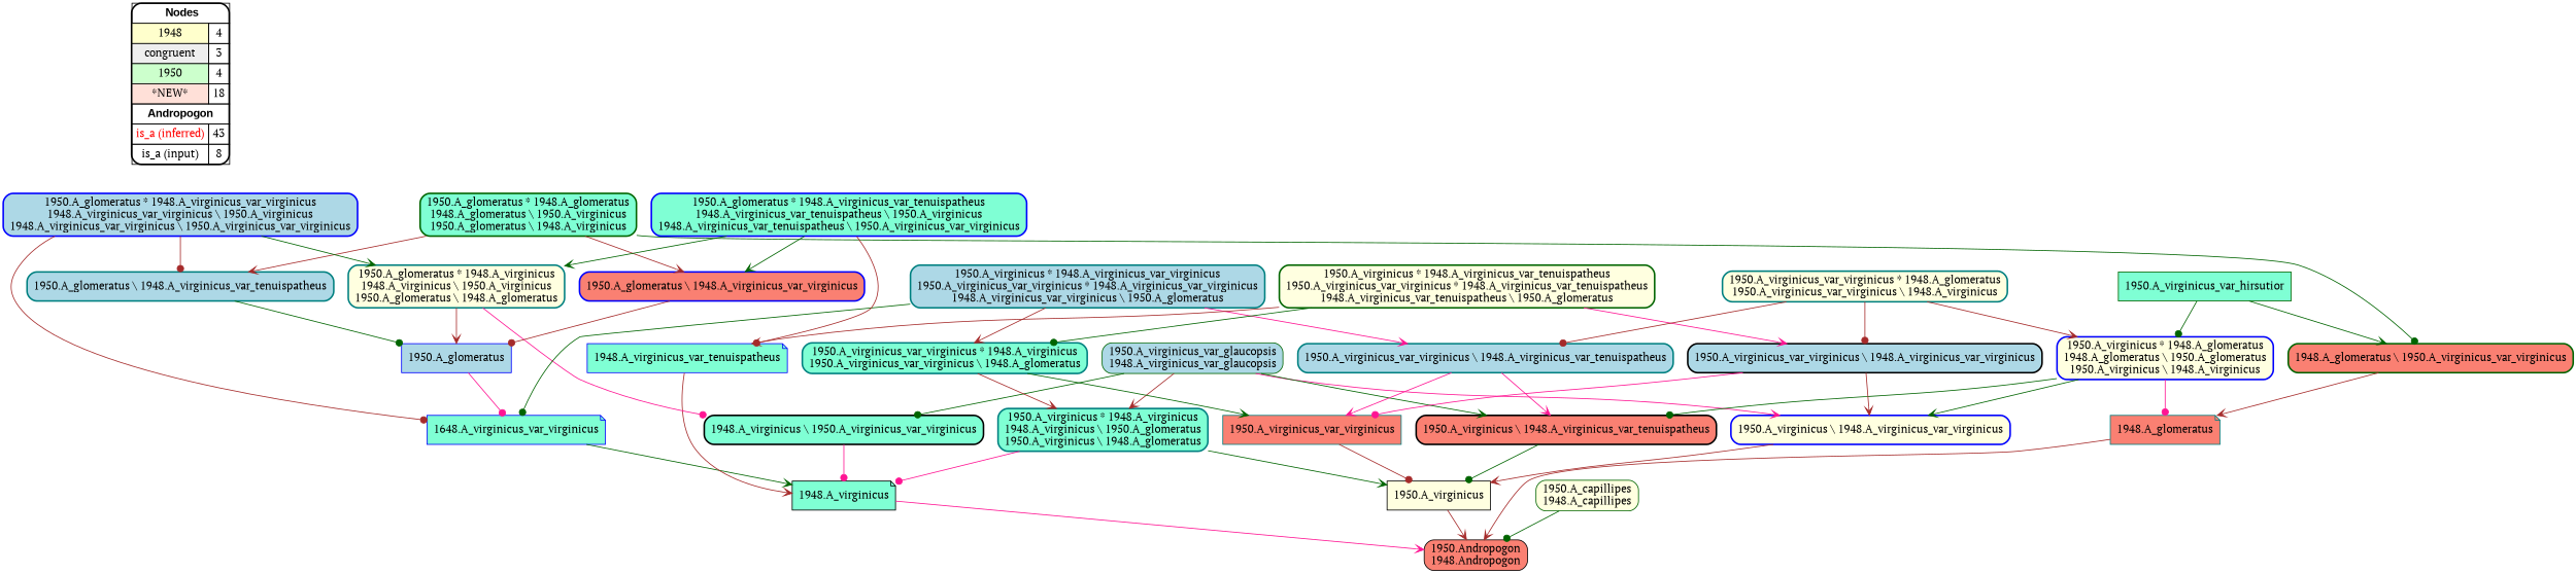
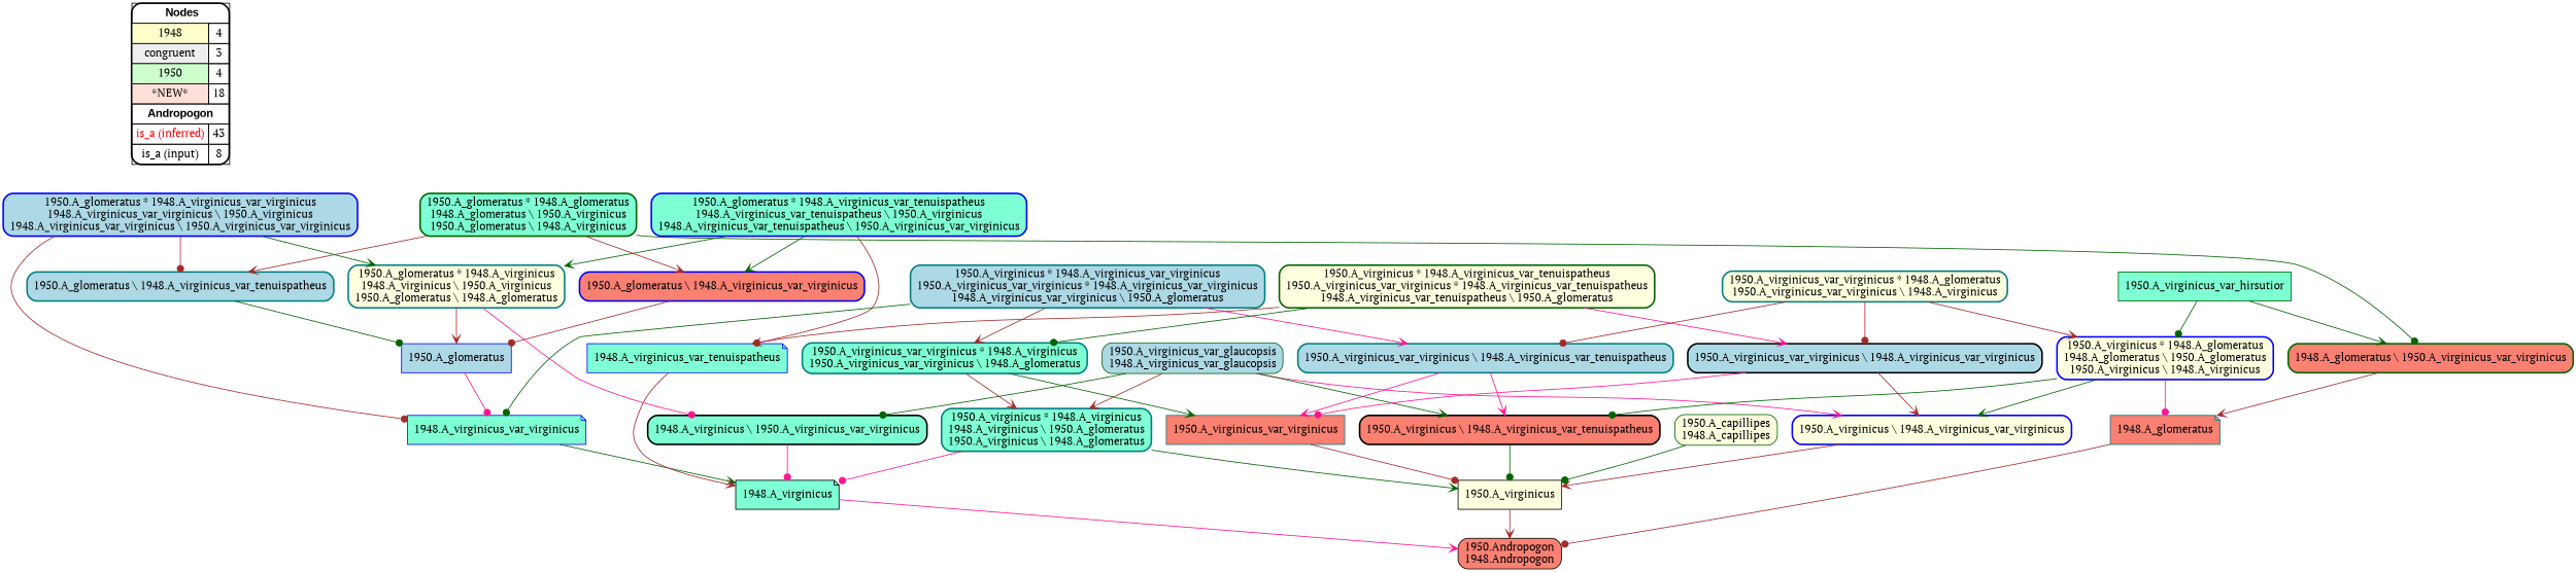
  digraph {
    fontname="PT Serif"
    rankdir=TB
    node [fillcolor=aquamarine fontname="PT Serif" shape=box style="filled,rounded,bold" color=teal]
    edge [arrowhead=vee color=brown constraint=true fontname="PT Serif" penwidth=1 style=solid]
    n1 [fillcolor=white label=<   <TABLE BORDER="0" CELLBORDER="1" CELLSPACING="0" CELLPADDING="4">  <TR> <TD COLSPAN="2"><font face="Arial Black"> Nodes</font></TD> </TR>  <TR>   <TD bgcolor="#FFFFCC" fontname="helvetica">1948</TD>   <TD>4</TD>   </TR>  <TR>   <TD bgcolor="#EEEEEE" fontname="helvetica">congruent</TD>   <TD>3</TD>   </TR>  <TR>   <TD bgcolor="#CCFFCC" fontname="helvetica">1950</TD>   <TD>4</TD>   </TR>  <TR>   <TD bgcolor="#FFE0D8" fontname="helvetica">*NEW*</TD>   <TD>18</TD>   </TR>  <TR> <TD COLSPAN="2"><font face = "Arial Black"> Andropogon </font></TD> </TR>  <TR>   <TD><font color ="#FF0000">is_a (inferred)</font></TD><TD>43</TD> </TR> <TR>   <TD><font color ="#000000">is_a (input)</font></TD><TD>8</TD> </TR> </TABLE>   > margin=0 color=""]
-   "1948.A_virginicus_var_virginicus" [color=blue shape=note style=filled label="1648.A_virginicus_var_virginicus"]
+   "1948.A_virginicus_var_virginicus" [color=blue shape=note style=filled]
    "1948.A_virginicus" [color=black shape=note style=filled]
    "1950.Andropogon\n1948.Andropogon" [color=black fillcolor=salmon style="filled,rounded"]
    "1948.A_virginicus_var_tenuispatheus" [color=blue shape=note style=filled]
    "1948.A_glomeratus" [fillcolor=salmon shape=note style=filled]
    "1950.A_virginicus_var_glaucopsis\n1948.A_virginicus_var_glaucopsis" [color=darkgreen fillcolor=lightblue style="filled,rounded"]
    "1948.A_virginicus \\ 1950.A_virginicus_var_virginicus" [color=black]
    "1950.A_virginicus * 1948.A_virginicus\n1948.A_virginicus \\ 1950.A_glomeratus\n1950.A_virginicus \\ 1948.A_glomeratus"
    "1950.A_virginicus \\ 1948.A_virginicus_var_virginicus" [color=blue fillcolor=lightyellow]
    "1950.A_virginicus \\ 1948.A_virginicus_var_tenuispatheus" [color=black fillcolor=salmon]
    "1950.A_virginicus" [color=black fillcolor=lightyellow style=filled]
    "1950.A_capillipes\n1948.A_capillipes" [color=darkgreen fillcolor=lightyellow style="filled,rounded"]
    "1950.A_virginicus_var_virginicus" [fillcolor=salmon style=filled]
    "1950.A_virginicus_var_hirsutior" [color=darkgreen style=filled]
    "1950.A_virginicus * 1948.A_glomeratus\n1948.A_glomeratus \\ 1950.A_glomeratus\n1950.A_virginicus \\ 1948.A_virginicus" [color=blue fillcolor=lightyellow]
    "1948.A_glomeratus \\ 1950.A_virginicus_var_virginicus" [color=darkgreen fillcolor=salmon]
    "1950.A_glomeratus" [color=blue fillcolor=lightblue style=filled]
    "1950.A_glomeratus * 1948.A_virginicus\n1948.A_virginicus \\ 1950.A_virginicus\n1950.A_glomeratus \\ 1948.A_glomeratus" [fillcolor=lightyellow]
    "1950.A_glomeratus \\ 1948.A_virginicus_var_virginicus" [color=blue fillcolor=salmon]
    "1950.A_virginicus * 1948.A_virginicus_var_virginicus\n1950.A_virginicus_var_virginicus * 1948.A_virginicus_var_virginicus\n1948.A_virginicus_var_virginicus \\ 1950.A_glomeratus" [fillcolor=lightblue]
    "1950.A_virginicus_var_virginicus \\ 1948.A_virginicus_var_tenuispatheus" [fillcolor=lightblue]
    "1950.A_virginicus_var_virginicus * 1948.A_virginicus\n1950.A_virginicus_var_virginicus \\ 1948.A_glomeratus"
    "1950.A_glomeratus * 1948.A_glomeratus\n1948.A_glomeratus \\ 1950.A_virginicus\n1950.A_glomeratus \\ 1948.A_virginicus" [color=darkgreen]
    "1950.A_glomeratus \\ 1948.A_virginicus_var_tenuispatheus" [fillcolor=lightblue]
    "1950.A_virginicus * 1948.A_virginicus_var_tenuispatheus\n1950.A_virginicus_var_virginicus * 1948.A_virginicus_var_tenuispatheus\n1948.A_virginicus_var_tenuispatheus \\ 1950.A_glomeratus" [color=darkgreen fillcolor=lightyellow]
    "1950.A_virginicus_var_virginicus \\ 1948.A_virginicus_var_virginicus" [color=black fillcolor=lightblue]
    "1950.A_virginicus_var_virginicus * 1948.A_glomeratus\n1950.A_virginicus_var_virginicus \\ 1948.A_virginicus" [fillcolor=lightyellow]
    "1950.A_glomeratus * 1948.A_virginicus_var_tenuispatheus\n1948.A_virginicus_var_tenuispatheus \\ 1950.A_virginicus\n1948.A_virginicus_var_tenuispatheus \\ 1950.A_virginicus_var_virginicus" [color=blue]
    "1950.A_glomeratus * 1948.A_virginicus_var_virginicus\n1948.A_virginicus_var_virginicus \\ 1950.A_virginicus\n1948.A_virginicus_var_virginicus \\ 1950.A_virginicus_var_virginicus" [color=blue fillcolor=lightblue]
    subgraph sub_1 {
      rank=source
      n1
    }
    "1948.A_virginicus_var_virginicus" -> "1948.A_virginicus" [color=darkgreen]
    "1948.A_virginicus" -> "1950.Andropogon\n1948.Andropogon" [color=deeppink]
    "1948.A_virginicus_var_tenuispatheus" -> "1948.A_virginicus"
-   "1948.A_glomeratus" -> "1950.Andropogon\n1948.Andropogon"
+   "1948.A_glomeratus" -> "1950.Andropogon\n1948.Andropogon" [arrowhead=dot]
    "1950.A_virginicus_var_glaucopsis\n1948.A_virginicus_var_glaucopsis" -> "1948.A_virginicus \\ 1950.A_virginicus_var_virginicus" [arrowhead=dot color=darkgreen]
    "1950.A_virginicus_var_glaucopsis\n1948.A_virginicus_var_glaucopsis" -> "1950.A_virginicus * 1948.A_virginicus\n1948.A_virginicus \\ 1950.A_glomeratus\n1950.A_virginicus \\ 1948.A_glomeratus"
    "1950.A_virginicus_var_glaucopsis\n1948.A_virginicus_var_glaucopsis" -> "1950.A_virginicus \\ 1948.A_virginicus_var_virginicus" [color=deeppink]
    "1950.A_virginicus_var_glaucopsis\n1948.A_virginicus_var_glaucopsis" -> "1950.A_virginicus \\ 1948.A_virginicus_var_tenuispatheus" [color=darkgreen]
    "1948.A_virginicus \\ 1950.A_virginicus_var_virginicus" -> "1948.A_virginicus" [arrowhead=dot color=deeppink]
    "1950.A_virginicus * 1948.A_virginicus\n1948.A_virginicus \\ 1950.A_glomeratus\n1950.A_virginicus \\ 1948.A_glomeratus" -> "1948.A_virginicus" [arrowhead=dot color=deeppink]
    "1950.A_virginicus * 1948.A_virginicus\n1948.A_virginicus \\ 1950.A_glomeratus\n1950.A_virginicus \\ 1948.A_glomeratus" -> "1950.A_virginicus" [color=darkgreen]
    "1950.A_virginicus \\ 1948.A_virginicus_var_virginicus" -> "1950.A_virginicus"
    "1950.A_virginicus \\ 1948.A_virginicus_var_tenuispatheus" -> "1950.A_virginicus" [arrowhead=dot color=darkgreen]
    "1950.A_virginicus" -> "1950.Andropogon\n1948.Andropogon"
-   "1950.A_capillipes\n1948.A_capillipes" -> "1950.Andropogon\n1948.Andropogon" [arrowhead=dot color=darkgreen]
+   "1950.A_capillipes\n1948.A_capillipes" -> "1950.A_virginicus" [arrowhead=dot color=darkgreen]
    "1950.A_virginicus_var_virginicus" -> "1950.A_virginicus" [arrowhead=dot]
    "1950.A_virginicus_var_hirsutior" -> "1950.A_virginicus * 1948.A_glomeratus\n1948.A_glomeratus \\ 1950.A_glomeratus\n1950.A_virginicus \\ 1948.A_virginicus" [arrowhead=dot color=darkgreen]
    "1950.A_virginicus_var_hirsutior" -> "1948.A_glomeratus \\ 1950.A_virginicus_var_virginicus" [color=darkgreen]
    "1950.A_virginicus * 1948.A_glomeratus\n1948.A_glomeratus \\ 1950.A_glomeratus\n1950.A_virginicus \\ 1948.A_virginicus" -> "1948.A_glomeratus" [arrowhead=dot color=deeppink]
    "1950.A_virginicus * 1948.A_glomeratus\n1948.A_glomeratus \\ 1950.A_glomeratus\n1950.A_virginicus \\ 1948.A_virginicus" -> "1950.A_virginicus \\ 1948.A_virginicus_var_virginicus" [color=darkgreen]
    "1950.A_virginicus * 1948.A_glomeratus\n1948.A_glomeratus \\ 1950.A_glomeratus\n1950.A_virginicus \\ 1948.A_virginicus" -> "1950.A_virginicus \\ 1948.A_virginicus_var_tenuispatheus" [arrowhead=dot color=darkgreen]
    "1948.A_glomeratus \\ 1950.A_virginicus_var_virginicus" -> "1948.A_glomeratus"
    "1950.A_glomeratus" -> "1948.A_virginicus_var_virginicus" [arrowhead=dot color=deeppink]
    "1950.A_glomeratus * 1948.A_virginicus\n1948.A_virginicus \\ 1950.A_virginicus\n1950.A_glomeratus \\ 1948.A_glomeratus" -> "1948.A_virginicus \\ 1950.A_virginicus_var_virginicus" [arrowhead=dot color=deeppink]
    "1950.A_glomeratus * 1948.A_virginicus\n1948.A_virginicus \\ 1950.A_virginicus\n1950.A_glomeratus \\ 1948.A_glomeratus" -> "1950.A_glomeratus"
    "1950.A_glomeratus \\ 1948.A_virginicus_var_virginicus" -> "1950.A_glomeratus" [arrowhead=dot]
    "1950.A_virginicus * 1948.A_virginicus_var_virginicus\n1950.A_virginicus_var_virginicus * 1948.A_virginicus_var_virginicus\n1948.A_virginicus_var_virginicus \\ 1950.A_glomeratus" -> "1948.A_virginicus_var_virginicus" [arrowhead=dot color=darkgreen]
    "1950.A_virginicus * 1948.A_virginicus_var_virginicus\n1950.A_virginicus_var_virginicus * 1948.A_virginicus_var_virginicus\n1948.A_virginicus_var_virginicus \\ 1950.A_glomeratus" -> "1950.A_virginicus_var_virginicus \\ 1948.A_virginicus_var_tenuispatheus" [color=deeppink]
    "1950.A_virginicus * 1948.A_virginicus_var_virginicus\n1950.A_virginicus_var_virginicus * 1948.A_virginicus_var_virginicus\n1948.A_virginicus_var_virginicus \\ 1950.A_glomeratus" -> "1950.A_virginicus_var_virginicus * 1948.A_virginicus\n1950.A_virginicus_var_virginicus \\ 1948.A_glomeratus"
    "1950.A_virginicus_var_virginicus \\ 1948.A_virginicus_var_tenuispatheus" -> "1950.A_virginicus \\ 1948.A_virginicus_var_tenuispatheus" [color=deeppink]
    "1950.A_virginicus_var_virginicus \\ 1948.A_virginicus_var_tenuispatheus" -> "1950.A_virginicus_var_virginicus" [color=deeppink]
    "1950.A_virginicus_var_virginicus * 1948.A_virginicus\n1950.A_virginicus_var_virginicus \\ 1948.A_glomeratus" -> "1950.A_virginicus * 1948.A_virginicus\n1948.A_virginicus \\ 1950.A_glomeratus\n1950.A_virginicus \\ 1948.A_glomeratus"
    "1950.A_virginicus_var_virginicus * 1948.A_virginicus\n1950.A_virginicus_var_virginicus \\ 1948.A_glomeratus" -> "1950.A_virginicus_var_virginicus" [color=darkgreen]
    "1950.A_glomeratus * 1948.A_glomeratus\n1948.A_glomeratus \\ 1950.A_virginicus\n1950.A_glomeratus \\ 1948.A_virginicus" -> "1948.A_glomeratus \\ 1950.A_virginicus_var_virginicus" [arrowhead=dot color=darkgreen]
    "1950.A_glomeratus * 1948.A_glomeratus\n1948.A_glomeratus \\ 1950.A_virginicus\n1950.A_glomeratus \\ 1948.A_virginicus" -> "1950.A_glomeratus \\ 1948.A_virginicus_var_virginicus"
    "1950.A_glomeratus * 1948.A_glomeratus\n1948.A_glomeratus \\ 1950.A_virginicus\n1950.A_glomeratus \\ 1948.A_virginicus" -> "1950.A_glomeratus \\ 1948.A_virginicus_var_tenuispatheus"
    "1950.A_glomeratus \\ 1948.A_virginicus_var_tenuispatheus" -> "1950.A_glomeratus" [arrowhead=dot color=darkgreen]
    "1950.A_virginicus * 1948.A_virginicus_var_tenuispatheus\n1950.A_virginicus_var_virginicus * 1948.A_virginicus_var_tenuispatheus\n1948.A_virginicus_var_tenuispatheus \\ 1950.A_glomeratus" -> "1948.A_virginicus_var_tenuispatheus"
    "1950.A_virginicus * 1948.A_virginicus_var_tenuispatheus\n1950.A_virginicus_var_virginicus * 1948.A_virginicus_var_tenuispatheus\n1948.A_virginicus_var_tenuispatheus \\ 1950.A_glomeratus" -> "1950.A_virginicus_var_virginicus * 1948.A_virginicus\n1950.A_virginicus_var_virginicus \\ 1948.A_glomeratus" [arrowhead=dot color=darkgreen]
    "1950.A_virginicus * 1948.A_virginicus_var_tenuispatheus\n1950.A_virginicus_var_virginicus * 1948.A_virginicus_var_tenuispatheus\n1948.A_virginicus_var_tenuispatheus \\ 1950.A_glomeratus" -> "1950.A_virginicus_var_virginicus \\ 1948.A_virginicus_var_virginicus" [color=deeppink]
    "1950.A_virginicus_var_virginicus \\ 1948.A_virginicus_var_virginicus" -> "1950.A_virginicus \\ 1948.A_virginicus_var_virginicus"
    "1950.A_virginicus_var_virginicus \\ 1948.A_virginicus_var_virginicus" -> "1950.A_virginicus_var_virginicus" [arrowhead=dot color=deeppink]
    "1950.A_virginicus_var_virginicus * 1948.A_glomeratus\n1950.A_virginicus_var_virginicus \\ 1948.A_virginicus" -> "1950.A_virginicus * 1948.A_glomeratus\n1948.A_glomeratus \\ 1950.A_glomeratus\n1950.A_virginicus \\ 1948.A_virginicus"
    "1950.A_virginicus_var_virginicus * 1948.A_glomeratus\n1950.A_virginicus_var_virginicus \\ 1948.A_virginicus" -> "1950.A_virginicus_var_virginicus \\ 1948.A_virginicus_var_tenuispatheus" [arrowhead=dot]
    "1950.A_virginicus_var_virginicus * 1948.A_glomeratus\n1950.A_virginicus_var_virginicus \\ 1948.A_virginicus" -> "1950.A_virginicus_var_virginicus \\ 1948.A_virginicus_var_virginicus" [arrowhead=dot]
    "1950.A_glomeratus * 1948.A_virginicus_var_tenuispatheus\n1948.A_virginicus_var_tenuispatheus \\ 1950.A_virginicus\n1948.A_virginicus_var_tenuispatheus \\ 1950.A_virginicus_var_virginicus" -> "1948.A_virginicus_var_tenuispatheus" [arrowhead=dot]
    "1950.A_glomeratus * 1948.A_virginicus_var_tenuispatheus\n1948.A_virginicus_var_tenuispatheus \\ 1950.A_virginicus\n1948.A_virginicus_var_tenuispatheus \\ 1950.A_virginicus_var_virginicus" -> "1950.A_glomeratus * 1948.A_virginicus\n1948.A_virginicus \\ 1950.A_virginicus\n1950.A_glomeratus \\ 1948.A_glomeratus" [color=darkgreen]
    "1950.A_glomeratus * 1948.A_virginicus_var_tenuispatheus\n1948.A_virginicus_var_tenuispatheus \\ 1950.A_virginicus\n1948.A_virginicus_var_tenuispatheus \\ 1950.A_virginicus_var_virginicus" -> "1950.A_glomeratus \\ 1948.A_virginicus_var_virginicus" [color=darkgreen]
    "1950.A_glomeratus * 1948.A_virginicus_var_virginicus\n1948.A_virginicus_var_virginicus \\ 1950.A_virginicus\n1948.A_virginicus_var_virginicus \\ 1950.A_virginicus_var_virginicus" -> "1948.A_virginicus_var_virginicus" [arrowhead=dot]
    "1950.A_glomeratus * 1948.A_virginicus_var_virginicus\n1948.A_virginicus_var_virginicus \\ 1950.A_virginicus\n1948.A_virginicus_var_virginicus \\ 1950.A_virginicus_var_virginicus" -> "1950.A_glomeratus * 1948.A_virginicus\n1948.A_virginicus \\ 1950.A_virginicus\n1950.A_glomeratus \\ 1948.A_glomeratus" [color=darkgreen]
    "1950.A_glomeratus * 1948.A_virginicus_var_virginicus\n1948.A_virginicus_var_virginicus \\ 1950.A_virginicus\n1948.A_virginicus_var_virginicus \\ 1950.A_virginicus_var_virginicus" -> "1950.A_glomeratus \\ 1948.A_virginicus_var_tenuispatheus" [arrowhead=dot]
  }
